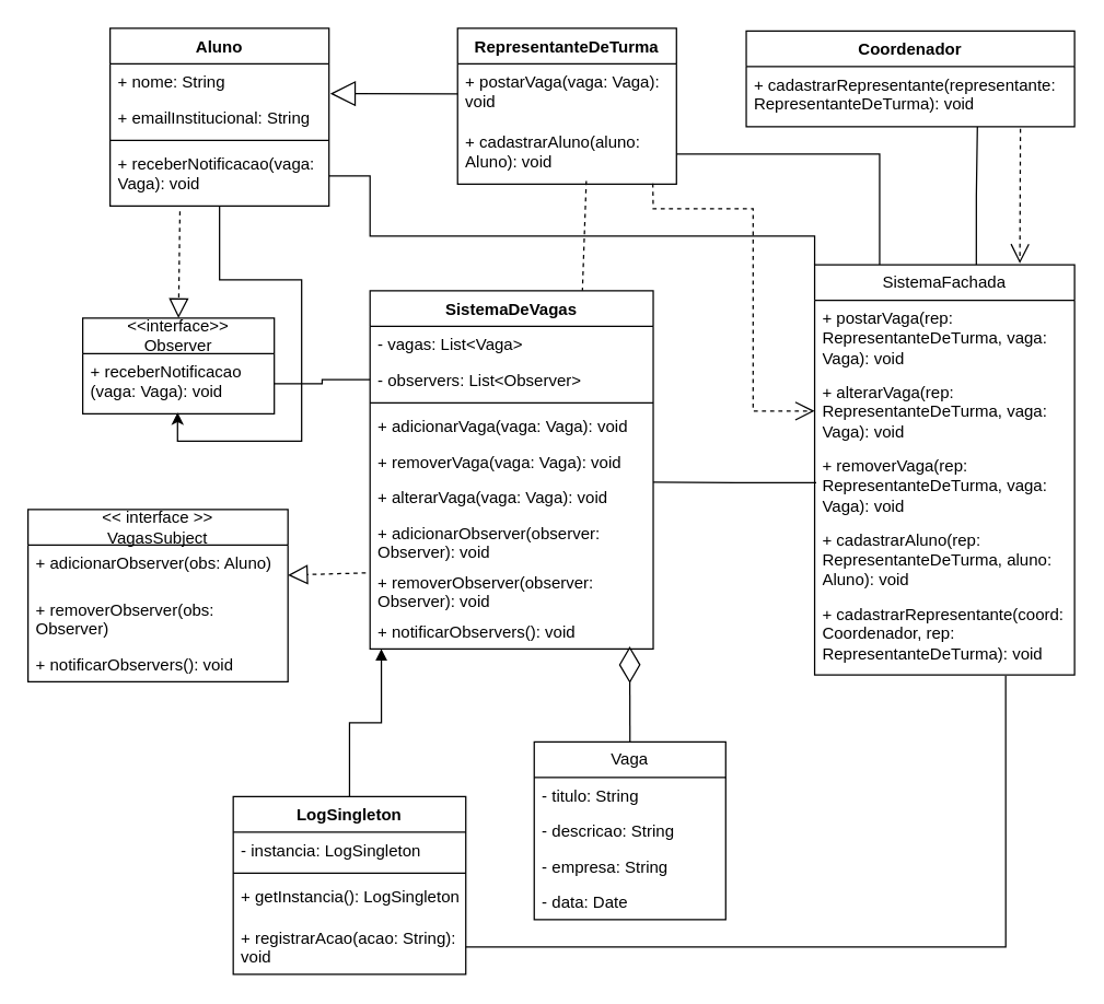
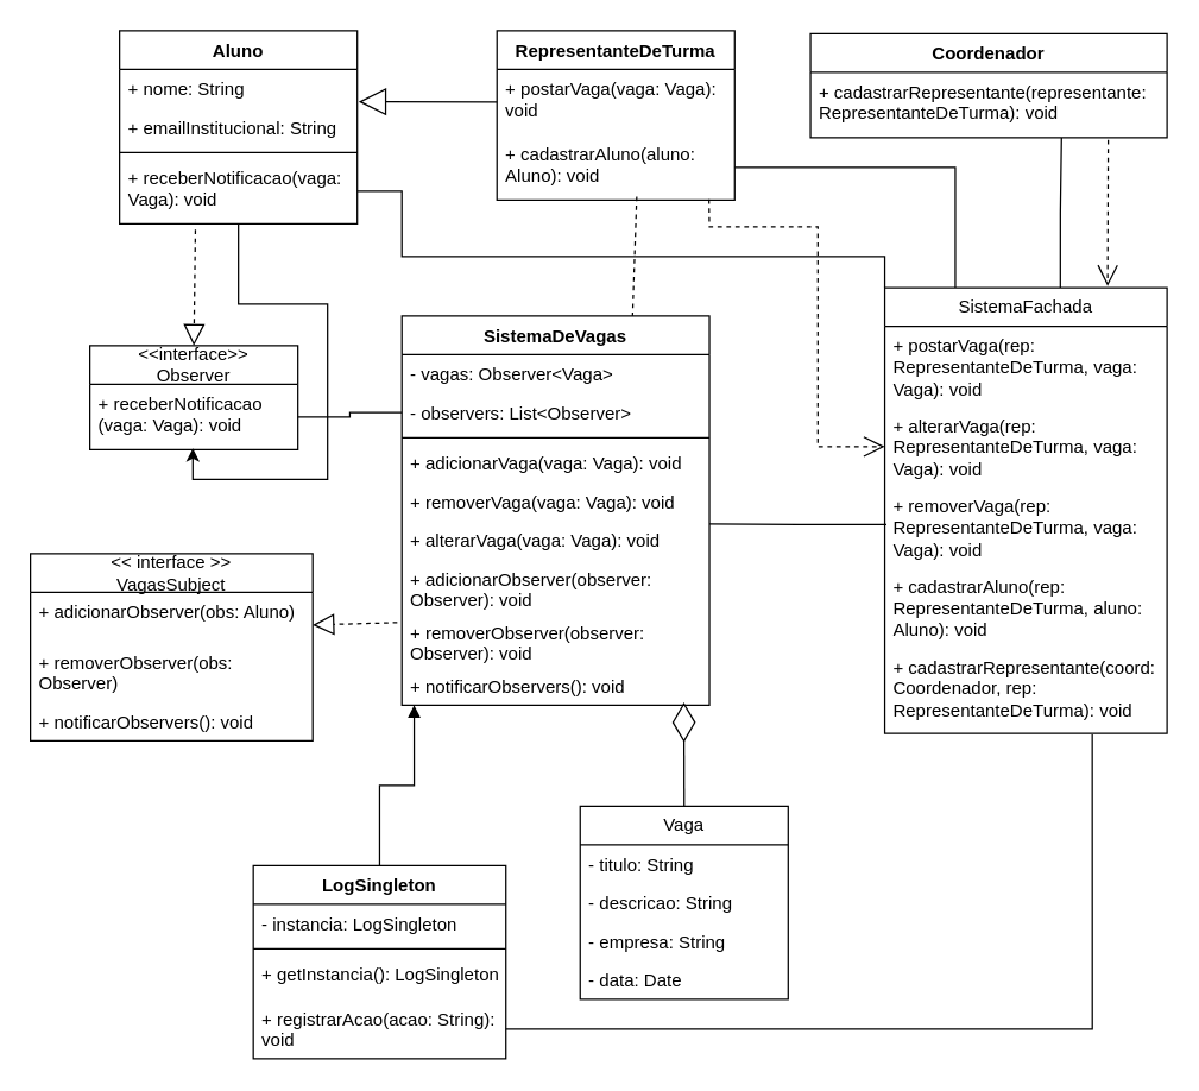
  <mxCell id="0" />
  <mxCell id="1" parent="0" />
  <mxCell id="2" value="Aluno" style="swimlane;fontStyle=1;align=center;verticalAlign=top;childLayout=stackLayout;horizontal=1;startSize=26;horizontalStack=0;resizeParent=1;resizeParentMax=0;resizeLast=0;collapsible=1;marginBottom=0;whiteSpace=wrap;html=1;" vertex="1" parent="1"><mxGeometry x="80" y="20" width="160" height="130" as="geometry" /></mxCell>
  <mxCell id="3" value="+ nome: String" style="text;strokeColor=none;fillColor=none;align=left;verticalAlign=top;spacingLeft=4;spacingRight=4;overflow=hidden;rotatable=0;points=[[0,0.5],[1,0.5]];portConstraint=eastwest;whiteSpace=wrap;html=1;" vertex="1" parent="2"><mxGeometry y="26" width="160" height="26" as="geometry" /></mxCell>
  <mxCell id="4" value="+ emailInstitucional: String" style="text;strokeColor=none;fillColor=none;align=left;verticalAlign=top;spacingLeft=4;spacingRight=4;overflow=hidden;rotatable=0;points=[[0,0.5],[1,0.5]];portConstraint=eastwest;whiteSpace=wrap;html=1;" vertex="1" parent="2"><mxGeometry y="52" width="160" height="26" as="geometry" /></mxCell>
  <mxCell id="5" value="" style="line;strokeWidth=1;fillColor=none;align=left;verticalAlign=middle;spacingTop=-1;spacingLeft=3;spacingRight=3;rotatable=0;labelPosition=right;points=[];portConstraint=eastwest;strokeColor=inherit;" vertex="1" parent="2"><mxGeometry y="78" width="160" height="8" as="geometry" /></mxCell>
  <mxCell id="6" value="+ receberNotificacao(vaga: Vaga): void" style="text;strokeColor=none;fillColor=none;align=left;verticalAlign=top;spacingLeft=4;spacingRight=4;overflow=hidden;rotatable=0;points=[[0,0.5],[1,0.5]];portConstraint=eastwest;whiteSpace=wrap;html=1;" vertex="1" parent="2"><mxGeometry y="86" width="160" height="44" as="geometry" /></mxCell>
  <mxCell id="7" value="" style="edgeStyle=orthogonalEdgeStyle;rounded=0;orthogonalLoop=1;jettySize=auto;html=1;entryX=0.495;entryY=0.978;entryDx=0;entryDy=0;entryPerimeter=0;" edge="1" parent="1" source="2" target="33"><mxGeometry relative="1" as="geometry"><mxPoint x="190" y="-8" as="targetPoint" /></mxGeometry></mxCell>
  <mxCell id="8" value="RepresentanteDeTurma" style="swimlane;fontStyle=1;align=center;verticalAlign=top;childLayout=stackLayout;horizontal=1;startSize=26;horizontalStack=0;resizeParent=1;resizeParentMax=0;resizeLast=0;collapsible=1;marginBottom=0;whiteSpace=wrap;html=1;" vertex="1" parent="1"><mxGeometry x="334" y="20" width="160" height="114" as="geometry" /></mxCell>
  <mxCell id="9" value="+ postarVaga(vaga: Vaga): void" style="text;strokeColor=none;fillColor=none;align=left;verticalAlign=top;spacingLeft=4;spacingRight=4;overflow=hidden;rotatable=0;points=[[0,0.5],[1,0.5]];portConstraint=eastwest;whiteSpace=wrap;html=1;" vertex="1" parent="8"><mxGeometry y="26" width="160" height="44" as="geometry" /></mxCell>
  <mxCell id="10" value="+ cadastrarAluno(aluno: Aluno): void" style="text;strokeColor=none;fillColor=none;align=left;verticalAlign=top;spacingLeft=4;spacingRight=4;overflow=hidden;rotatable=0;points=[[0,0.5],[1,0.5]];portConstraint=eastwest;whiteSpace=wrap;html=1;" vertex="1" parent="8"><mxGeometry y="70" width="160" height="44" as="geometry" /></mxCell>
  <mxCell id="11" value="Coordenador" style="swimlane;fontStyle=1;align=center;verticalAlign=top;childLayout=stackLayout;horizontal=1;startSize=26;horizontalStack=0;resizeParent=1;resizeParentMax=0;resizeLast=0;collapsible=1;marginBottom=0;whiteSpace=wrap;html=1;" vertex="1" parent="1"><mxGeometry x="545" y="22" width="240" height="70" as="geometry" /></mxCell>
  <mxCell id="12" value="+ cadastrarRepresentante(representante: RepresentanteDeTurma): void" style="text;strokeColor=none;fillColor=none;align=left;verticalAlign=top;spacingLeft=4;spacingRight=4;overflow=hidden;rotatable=0;points=[[0,0.5],[1,0.5]];portConstraint=eastwest;whiteSpace=wrap;html=1;" vertex="1" parent="11"><mxGeometry y="26" width="240" height="44" as="geometry" /></mxCell>
  <mxCell id="13" value="Vaga" style="swimlane;fontStyle=0;childLayout=stackLayout;horizontal=1;startSize=26;fillColor=none;horizontalStack=0;resizeParent=1;resizeParentMax=0;resizeLast=0;collapsible=1;marginBottom=0;whiteSpace=wrap;html=1;" vertex="1" parent="1"><mxGeometry x="390" y="542" width="140" height="130" as="geometry" /></mxCell>
  <mxCell id="14" value="- titulo: String" style="text;strokeColor=none;fillColor=none;align=left;verticalAlign=top;spacingLeft=4;spacingRight=4;overflow=hidden;rotatable=0;points=[[0,0.5],[1,0.5]];portConstraint=eastwest;whiteSpace=wrap;html=1;" vertex="1" parent="13"><mxGeometry y="26" width="140" height="26" as="geometry" /></mxCell>
  <mxCell id="15" value="- descricao: String" style="text;strokeColor=none;fillColor=none;align=left;verticalAlign=top;spacingLeft=4;spacingRight=4;overflow=hidden;rotatable=0;points=[[0,0.5],[1,0.5]];portConstraint=eastwest;whiteSpace=wrap;html=1;" vertex="1" parent="13"><mxGeometry y="52" width="140" height="26" as="geometry" /></mxCell>
  <mxCell id="16" value="- empresa: String" style="text;strokeColor=none;fillColor=none;align=left;verticalAlign=top;spacingLeft=4;spacingRight=4;overflow=hidden;rotatable=0;points=[[0,0.5],[1,0.5]];portConstraint=eastwest;whiteSpace=wrap;html=1;" vertex="1" parent="13"><mxGeometry y="78" width="140" height="26" as="geometry" /></mxCell>
  <mxCell id="17" value="- data: Date" style="text;strokeColor=none;fillColor=none;align=left;verticalAlign=top;spacingLeft=4;spacingRight=4;overflow=hidden;rotatable=0;points=[[0,0.5],[1,0.5]];portConstraint=eastwest;whiteSpace=wrap;html=1;" vertex="1" parent="13"><mxGeometry y="104" width="140" height="26" as="geometry" /></mxCell>
  <mxCell id="18" value="SistemaDeVagas" style="swimlane;fontStyle=1;align=center;verticalAlign=top;childLayout=stackLayout;horizontal=1;startSize=26;horizontalStack=0;resizeParent=1;resizeParentMax=0;resizeLast=0;collapsible=1;marginBottom=0;whiteSpace=wrap;html=1;" vertex="1" parent="1"><mxGeometry x="270" y="212" width="207" height="262" as="geometry" /></mxCell>
- <mxCell id="19" value="- vagas: List&amp;lt;Vaga&amp;gt;" style="text;strokeColor=none;fillColor=none;align=left;verticalAlign=top;spacingLeft=4;spacingRight=4;overflow=hidden;rotatable=0;points=[[0,0.5],[1,0.5]];portConstraint=eastwest;whiteSpace=wrap;html=1;" vertex="1" parent="18"><mxGeometry y="26" width="207" height="26" as="geometry" /></mxCell>
+ <mxCell id="19" value="- vagas: Observer&amp;lt;Vaga&amp;gt;" style="text;strokeColor=none;fillColor=none;align=left;verticalAlign=top;spacingLeft=4;spacingRight=4;overflow=hidden;rotatable=0;points=[[0,0.5],[1,0.5]];portConstraint=eastwest;whiteSpace=wrap;html=1;" vertex="1" parent="18"><mxGeometry y="26" width="207" height="26" as="geometry" /></mxCell>
  <mxCell id="20" value="- observers: List&amp;lt;Observer&amp;gt;" style="text;strokeColor=none;fillColor=none;align=left;verticalAlign=top;spacingLeft=4;spacingRight=4;overflow=hidden;rotatable=0;points=[[0,0.5],[1,0.5]];portConstraint=eastwest;whiteSpace=wrap;html=1;" vertex="1" parent="18"><mxGeometry y="52" width="207" height="26" as="geometry" /></mxCell>
  <mxCell id="21" value="" style="line;strokeWidth=1;fillColor=none;align=left;verticalAlign=middle;spacingTop=-1;spacingLeft=3;spacingRight=3;rotatable=0;labelPosition=right;points=[];portConstraint=eastwest;strokeColor=inherit;" vertex="1" parent="18"><mxGeometry y="78" width="207" height="8" as="geometry" /></mxCell>
  <mxCell id="22" value="+ adicionarVaga(vaga: Vaga): void" style="text;strokeColor=none;fillColor=none;align=left;verticalAlign=top;spacingLeft=4;spacingRight=4;overflow=hidden;rotatable=0;points=[[0,0.5],[1,0.5]];portConstraint=eastwest;whiteSpace=wrap;html=1;" vertex="1" parent="18"><mxGeometry y="86" width="207" height="26" as="geometry" /></mxCell>
  <mxCell id="23" value="+ removerVaga(vaga: Vaga): void" style="text;strokeColor=none;fillColor=none;align=left;verticalAlign=top;spacingLeft=4;spacingRight=4;overflow=hidden;rotatable=0;points=[[0,0.5],[1,0.5]];portConstraint=eastwest;whiteSpace=wrap;html=1;" vertex="1" parent="18"><mxGeometry y="112" width="207" height="26" as="geometry" /></mxCell>
  <mxCell id="24" value="+ alterarVaga(vaga: Vaga): void" style="text;strokeColor=none;fillColor=none;align=left;verticalAlign=top;spacingLeft=4;spacingRight=4;overflow=hidden;rotatable=0;points=[[0,0.5],[1,0.5]];portConstraint=eastwest;whiteSpace=wrap;html=1;" vertex="1" parent="18"><mxGeometry y="138" width="207" height="26" as="geometry" /></mxCell>
  <mxCell id="25" value="+ adicionarObserver(observer: Observer): void" style="text;strokeColor=none;fillColor=none;align=left;verticalAlign=top;spacingLeft=4;spacingRight=4;overflow=hidden;rotatable=0;points=[[0,0.5],[1,0.5]];portConstraint=eastwest;whiteSpace=wrap;html=1;" vertex="1" parent="18"><mxGeometry y="164" width="207" height="36" as="geometry" /></mxCell>
  <mxCell id="26" value="+ removerObserver(observer: Observer): void" style="text;strokeColor=none;fillColor=none;align=left;verticalAlign=top;spacingLeft=4;spacingRight=4;overflow=hidden;rotatable=0;points=[[0,0.5],[1,0.5]];portConstraint=eastwest;whiteSpace=wrap;html=1;" vertex="1" parent="18"><mxGeometry y="200" width="207" height="36" as="geometry" /></mxCell>
  <mxCell id="27" value="+ notificarObservers(): void" style="text;strokeColor=none;fillColor=none;align=left;verticalAlign=top;spacingLeft=4;spacingRight=4;overflow=hidden;rotatable=0;points=[[0,0.5],[1,0.5]];portConstraint=eastwest;whiteSpace=wrap;html=1;" vertex="1" parent="18"><mxGeometry y="236" width="207" height="26" as="geometry" /></mxCell>
  <mxCell id="28" value="&amp;lt;&amp;lt; interface &amp;gt;&amp;gt;&lt;div&gt;VagasSubject&lt;/div&gt;" style="swimlane;fontStyle=0;childLayout=stackLayout;horizontal=1;startSize=26;fillColor=none;horizontalStack=0;resizeParent=1;resizeParentMax=0;resizeLast=0;collapsible=1;marginBottom=0;whiteSpace=wrap;html=1;" vertex="1" parent="1"><mxGeometry x="20" y="372" width="190" height="126" as="geometry" /></mxCell>
  <mxCell id="29" value="+ adicionarObserver(obs: Aluno)" style="text;strokeColor=none;fillColor=none;align=left;verticalAlign=top;spacingLeft=4;spacingRight=4;overflow=hidden;rotatable=0;points=[[0,0.5],[1,0.5]];portConstraint=eastwest;whiteSpace=wrap;html=1;" vertex="1" parent="28"><mxGeometry y="26" width="190" height="34" as="geometry" /></mxCell>
  <mxCell id="30" value="+ removerObserver(obs: Observer)" style="text;strokeColor=none;fillColor=none;align=left;verticalAlign=top;spacingLeft=4;spacingRight=4;overflow=hidden;rotatable=0;points=[[0,0.5],[1,0.5]];portConstraint=eastwest;whiteSpace=wrap;html=1;" vertex="1" parent="28"><mxGeometry y="60" width="190" height="40" as="geometry" /></mxCell>
  <mxCell id="31" value="+ notificarObservers(): void" style="text;strokeColor=none;fillColor=none;align=left;verticalAlign=top;spacingLeft=4;spacingRight=4;overflow=hidden;rotatable=0;points=[[0,0.5],[1,0.5]];portConstraint=eastwest;whiteSpace=wrap;html=1;" vertex="1" parent="28"><mxGeometry y="100" width="190" height="26" as="geometry" /></mxCell>
  <mxCell id="32" value="&amp;lt;&amp;lt;interface&amp;gt;&amp;gt;&lt;div&gt;Observer&lt;/div&gt;" style="swimlane;fontStyle=0;childLayout=stackLayout;horizontal=1;startSize=26;fillColor=none;horizontalStack=0;resizeParent=1;resizeParentMax=0;resizeLast=0;collapsible=1;marginBottom=0;whiteSpace=wrap;html=1;" vertex="1" parent="1"><mxGeometry x="60" y="232" width="140" height="70" as="geometry" /></mxCell>
  <mxCell id="33" value="+ receberNotificacao&lt;div&gt;(vaga: Vaga): void&lt;/div&gt;" style="text;strokeColor=none;fillColor=none;align=left;verticalAlign=top;spacingLeft=4;spacingRight=4;overflow=hidden;rotatable=0;points=[[0,0.5],[1,0.5]];portConstraint=eastwest;whiteSpace=wrap;html=1;" vertex="1" parent="32"><mxGeometry y="26" width="140" height="44" as="geometry" /></mxCell>
  <mxCell id="34" value="LogSingleton" style="swimlane;fontStyle=1;align=center;verticalAlign=top;childLayout=stackLayout;horizontal=1;startSize=26;horizontalStack=0;resizeParent=1;resizeParentMax=0;resizeLast=0;collapsible=1;marginBottom=0;whiteSpace=wrap;html=1;" vertex="1" parent="1"><mxGeometry x="170" y="582" width="170" height="130" as="geometry" /></mxCell>
  <mxCell id="35" value="- instancia: LogSingleton" style="text;strokeColor=none;fillColor=none;align=left;verticalAlign=top;spacingLeft=4;spacingRight=4;overflow=hidden;rotatable=0;points=[[0,0.5],[1,0.5]];portConstraint=eastwest;whiteSpace=wrap;html=1;" vertex="1" parent="34"><mxGeometry y="26" width="170" height="26" as="geometry" /></mxCell>
  <mxCell id="36" value="" style="line;strokeWidth=1;fillColor=none;align=left;verticalAlign=middle;spacingTop=-1;spacingLeft=3;spacingRight=3;rotatable=0;labelPosition=right;points=[];portConstraint=eastwest;strokeColor=inherit;" vertex="1" parent="34"><mxGeometry y="52" width="170" height="8" as="geometry" /></mxCell>
  <mxCell id="37" value="+ getInstancia(): LogSingleton" style="text;strokeColor=none;fillColor=none;align=left;verticalAlign=top;spacingLeft=4;spacingRight=4;overflow=hidden;rotatable=0;points=[[0,0.5],[1,0.5]];portConstraint=eastwest;whiteSpace=wrap;html=1;" vertex="1" parent="34"><mxGeometry y="60" width="170" height="30" as="geometry" /></mxCell>
  <mxCell id="38" value="+ registrarAcao(acao: String): void" style="text;strokeColor=none;fillColor=none;align=left;verticalAlign=top;spacingLeft=4;spacingRight=4;overflow=hidden;rotatable=0;points=[[0,0.5],[1,0.5]];portConstraint=eastwest;whiteSpace=wrap;html=1;" vertex="1" parent="34"><mxGeometry y="90" width="170" height="40" as="geometry" /></mxCell>
  <mxCell id="39" value="SistemaFachada" style="swimlane;fontStyle=0;childLayout=stackLayout;horizontal=1;startSize=26;fillColor=none;horizontalStack=0;resizeParent=1;resizeParentMax=0;resizeLast=0;collapsible=1;marginBottom=0;whiteSpace=wrap;html=1;" vertex="1" parent="1"><mxGeometry x="595" y="193" width="190" height="300" as="geometry" /></mxCell>
  <mxCell id="40" value="+ postarVaga(rep: RepresentanteDeTurma, vaga: Vaga): void" style="text;strokeColor=none;fillColor=none;align=left;verticalAlign=top;spacingLeft=4;spacingRight=4;overflow=hidden;rotatable=0;points=[[0,0.5],[1,0.5]];portConstraint=eastwest;whiteSpace=wrap;html=1;" vertex="1" parent="39"><mxGeometry y="26" width="190" height="54" as="geometry" /></mxCell>
  <mxCell id="41" value="+ alterarVaga(rep: RepresentanteDeTurma, vaga: Vaga): void" style="text;strokeColor=none;fillColor=none;align=left;verticalAlign=top;spacingLeft=4;spacingRight=4;overflow=hidden;rotatable=0;points=[[0,0.5],[1,0.5]];portConstraint=eastwest;whiteSpace=wrap;html=1;" vertex="1" parent="39"><mxGeometry y="80" width="190" height="54" as="geometry" /></mxCell>
  <mxCell id="42" value="+ removerVaga(rep: RepresentanteDeTurma, vaga: Vaga): void" style="text;strokeColor=none;fillColor=none;align=left;verticalAlign=top;spacingLeft=4;spacingRight=4;overflow=hidden;rotatable=0;points=[[0,0.5],[1,0.5]];portConstraint=eastwest;whiteSpace=wrap;html=1;" vertex="1" parent="39"><mxGeometry y="134" width="190" height="54" as="geometry" /></mxCell>
  <mxCell id="43" value="+ cadastrarAluno(rep: RepresentanteDeTurma, aluno: Aluno): void" style="text;strokeColor=none;fillColor=none;align=left;verticalAlign=top;spacingLeft=4;spacingRight=4;overflow=hidden;rotatable=0;points=[[0,0.5],[1,0.5]];portConstraint=eastwest;whiteSpace=wrap;html=1;" vertex="1" parent="39"><mxGeometry y="188" width="190" height="54" as="geometry" /></mxCell>
  <mxCell id="44" value="+ cadastrarRepresentante(coord: Coordenador, rep: RepresentanteDeTurma): void" style="text;strokeColor=none;fillColor=none;align=left;verticalAlign=top;spacingLeft=4;spacingRight=4;overflow=hidden;rotatable=0;points=[[0,0.5],[1,0.5]];portConstraint=eastwest;whiteSpace=wrap;html=1;" vertex="1" parent="39"><mxGeometry y="242" width="190" height="58" as="geometry" /></mxCell>
  <mxCell id="45" value="" style="endArrow=block;dashed=1;endFill=0;endSize=12;html=1;rounded=0;exitX=0.319;exitY=1.091;exitDx=0;exitDy=0;exitPerimeter=0;entryX=0.5;entryY=0;entryDx=0;entryDy=0;" edge="1" parent="1" source="6" target="32"><mxGeometry width="160" relative="1" as="geometry"><mxPoint x="220" y="172" as="sourcePoint" /><mxPoint x="129" y="292" as="targetPoint" /></mxGeometry></mxCell>
  <mxCell id="46" value="" style="endArrow=block;endFill=0;endSize=12;html=1;rounded=0;entryX=1;entryY=0.647;entryDx=0;entryDy=0;exitX=-0.015;exitY=0.176;exitDx=0;exitDy=0;entryPerimeter=0;dashed=1;exitPerimeter=0;" edge="1" parent="1" source="26" target="29"><mxGeometry width="160" relative="1" as="geometry"><mxPoint x="220" y="572" as="sourcePoint" /><mxPoint x="380" y="572" as="targetPoint" /></mxGeometry></mxCell>
  <mxCell id="47" value="" style="endArrow=block;endFill=1;html=1;edgeStyle=orthogonalEdgeStyle;align=left;verticalAlign=top;rounded=0;exitX=0.5;exitY=0;exitDx=0;exitDy=0;entryX=0.04;entryY=0.998;entryDx=0;entryDy=0;entryPerimeter=0;" edge="1" parent="1" source="34" target="27"><mxGeometry x="-1" relative="1" as="geometry"><mxPoint x="290" y="532" as="sourcePoint" /><mxPoint x="355" y="474" as="targetPoint" /></mxGeometry></mxCell>
  <mxCell id="48" value="" style="endArrow=none;endSize=12;dashed=1;html=1;rounded=0;entryX=0.75;entryY=0;entryDx=0;entryDy=0;exitX=0.588;exitY=0.949;exitDx=0;exitDy=0;exitPerimeter=0;" edge="1" parent="1" source="10" target="18"><mxGeometry width="160" relative="1" as="geometry"><mxPoint x="430" y="133" as="sourcePoint" /><mxPoint x="480" y="182" as="targetPoint" /></mxGeometry></mxCell>
  <mxCell id="49" value="" style="endArrow=open;endSize=12;dashed=1;html=1;rounded=0;exitX=0.835;exitY=1.034;exitDx=0;exitDy=0;exitPerimeter=0;" edge="1" parent="1" source="12"><mxGeometry width="160" relative="1" as="geometry"><mxPoint x="740" y="122" as="sourcePoint" /><mxPoint x="745" y="192" as="targetPoint" /></mxGeometry></mxCell>
  <mxCell id="50" value="" style="endArrow=open;endSize=12;dashed=1;html=1;rounded=0;entryX=0;entryY=0.5;entryDx=0;entryDy=0;exitX=0.892;exitY=0.988;exitDx=0;exitDy=0;exitPerimeter=0;" edge="1" parent="1" source="10" target="41"><mxGeometry width="160" relative="1" as="geometry"><mxPoint x="520" y="142" as="sourcePoint" /><mxPoint x="520" y="222" as="targetPoint" /><Array as="points"><mxPoint x="477" y="152" /><mxPoint x="550" y="152" /><mxPoint x="550" y="300" /></Array></mxGeometry></mxCell>
  <mxCell id="51" value="" style="endArrow=diamondThin;endFill=0;endSize=24;html=1;rounded=0;entryX=0.917;entryY=0.927;entryDx=0;entryDy=0;entryPerimeter=0;exitX=0.5;exitY=0;exitDx=0;exitDy=0;" edge="1" parent="1" source="13" target="27"><mxGeometry width="160" relative="1" as="geometry"><mxPoint x="220" y="342" as="sourcePoint" /><mxPoint x="380" y="342" as="targetPoint" /></mxGeometry></mxCell>
  <mxCell id="52" value="" style="endArrow=block;endSize=16;endFill=0;html=1;rounded=0;exitX=0;exitY=0.5;exitDx=0;exitDy=0;entryX=1.006;entryY=0.842;entryDx=0;entryDy=0;entryPerimeter=0;" edge="1" parent="1" source="9" target="3"><mxGeometry width="160" relative="1" as="geometry"><mxPoint x="240" y="202" as="sourcePoint" /><mxPoint x="400" y="202" as="targetPoint" /></mxGeometry></mxCell>
  <mxCell id="53" value="" style="endArrow=none;html=1;edgeStyle=orthogonalEdgeStyle;rounded=0;exitX=1;exitY=0.5;exitDx=0;exitDy=0;entryX=0;entryY=0.5;entryDx=0;entryDy=0;" edge="1" parent="1" source="33" target="20"><mxGeometry relative="1" as="geometry"><mxPoint x="200" y="352" as="sourcePoint" /><mxPoint x="360" y="352" as="targetPoint" /></mxGeometry></mxCell>
  <mxCell id="54" value="" style="endArrow=none;html=1;edgeStyle=orthogonalEdgeStyle;rounded=0;exitX=1;exitY=0.5;exitDx=0;exitDy=0;entryX=0.006;entryY=0.601;entryDx=0;entryDy=0;entryPerimeter=0;" edge="1" parent="1"><mxGeometry relative="1" as="geometry"><mxPoint x="477" y="352" as="sourcePoint" /><mxPoint x="596.14" y="352.454" as="targetPoint" /></mxGeometry></mxCell>
  <mxCell id="55" value="" style="endArrow=none;html=1;edgeStyle=orthogonalEdgeStyle;rounded=0;exitX=1;exitY=0.5;exitDx=0;exitDy=0;entryX=0.735;entryY=1.011;entryDx=0;entryDy=0;entryPerimeter=0;" edge="1" parent="1" source="38" target="44"><mxGeometry relative="1" as="geometry"><mxPoint x="380" y="695" as="sourcePoint" /><mxPoint x="450" y="692" as="targetPoint" /></mxGeometry></mxCell>
  <mxCell id="56" value="" style="endArrow=none;html=1;edgeStyle=orthogonalEdgeStyle;rounded=0;exitX=0.622;exitY=0;exitDx=0;exitDy=0;entryX=0.704;entryY=1.004;entryDx=0;entryDy=0;entryPerimeter=0;exitPerimeter=0;" edge="1" parent="1" source="39" target="12"><mxGeometry relative="1" as="geometry"><mxPoint x="710" y="145" as="sourcePoint" /><mxPoint x="780" y="142" as="targetPoint" /></mxGeometry></mxCell>
  <mxCell id="57" value="" style="endArrow=none;html=1;edgeStyle=orthogonalEdgeStyle;rounded=0;exitX=1;exitY=0.5;exitDx=0;exitDy=0;entryX=0.25;entryY=0;entryDx=0;entryDy=0;" edge="1" parent="1" source="10" target="39"><mxGeometry relative="1" as="geometry"><mxPoint x="560" y="115" as="sourcePoint" /><mxPoint x="630" y="112" as="targetPoint" /></mxGeometry></mxCell>
  <mxCell id="58" value="" style="endArrow=none;html=1;edgeStyle=orthogonalEdgeStyle;rounded=0;exitX=1;exitY=0.5;exitDx=0;exitDy=0;entryX=0;entryY=0;entryDx=0;entryDy=0;" edge="1" parent="1" source="6" target="39"><mxGeometry relative="1" as="geometry"><mxPoint x="320" y="175" as="sourcePoint" /><mxPoint x="390" y="172" as="targetPoint" /><Array as="points"><mxPoint x="270" y="128" /><mxPoint x="270" y="172" /><mxPoint x="595" y="172" /></Array></mxGeometry></mxCell>
